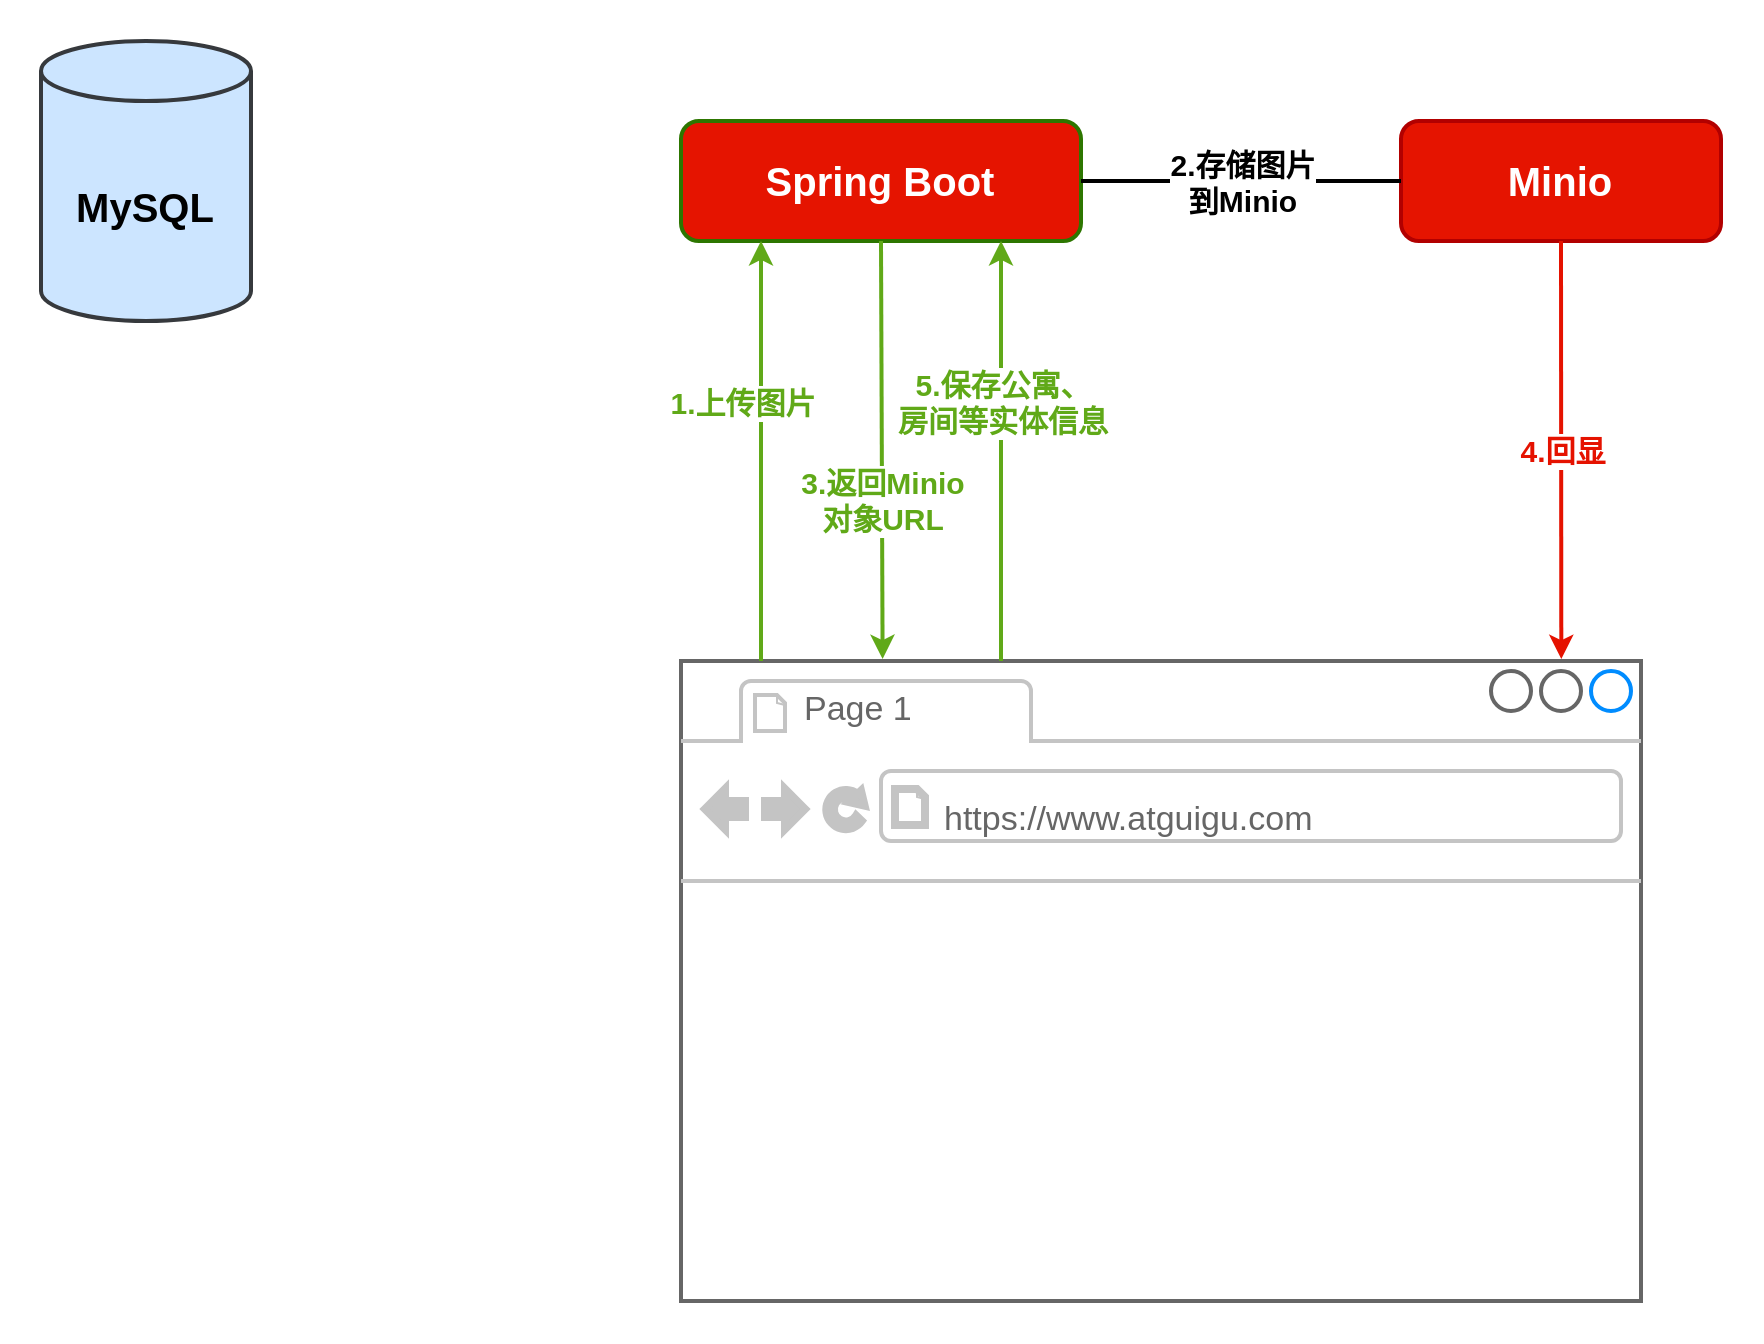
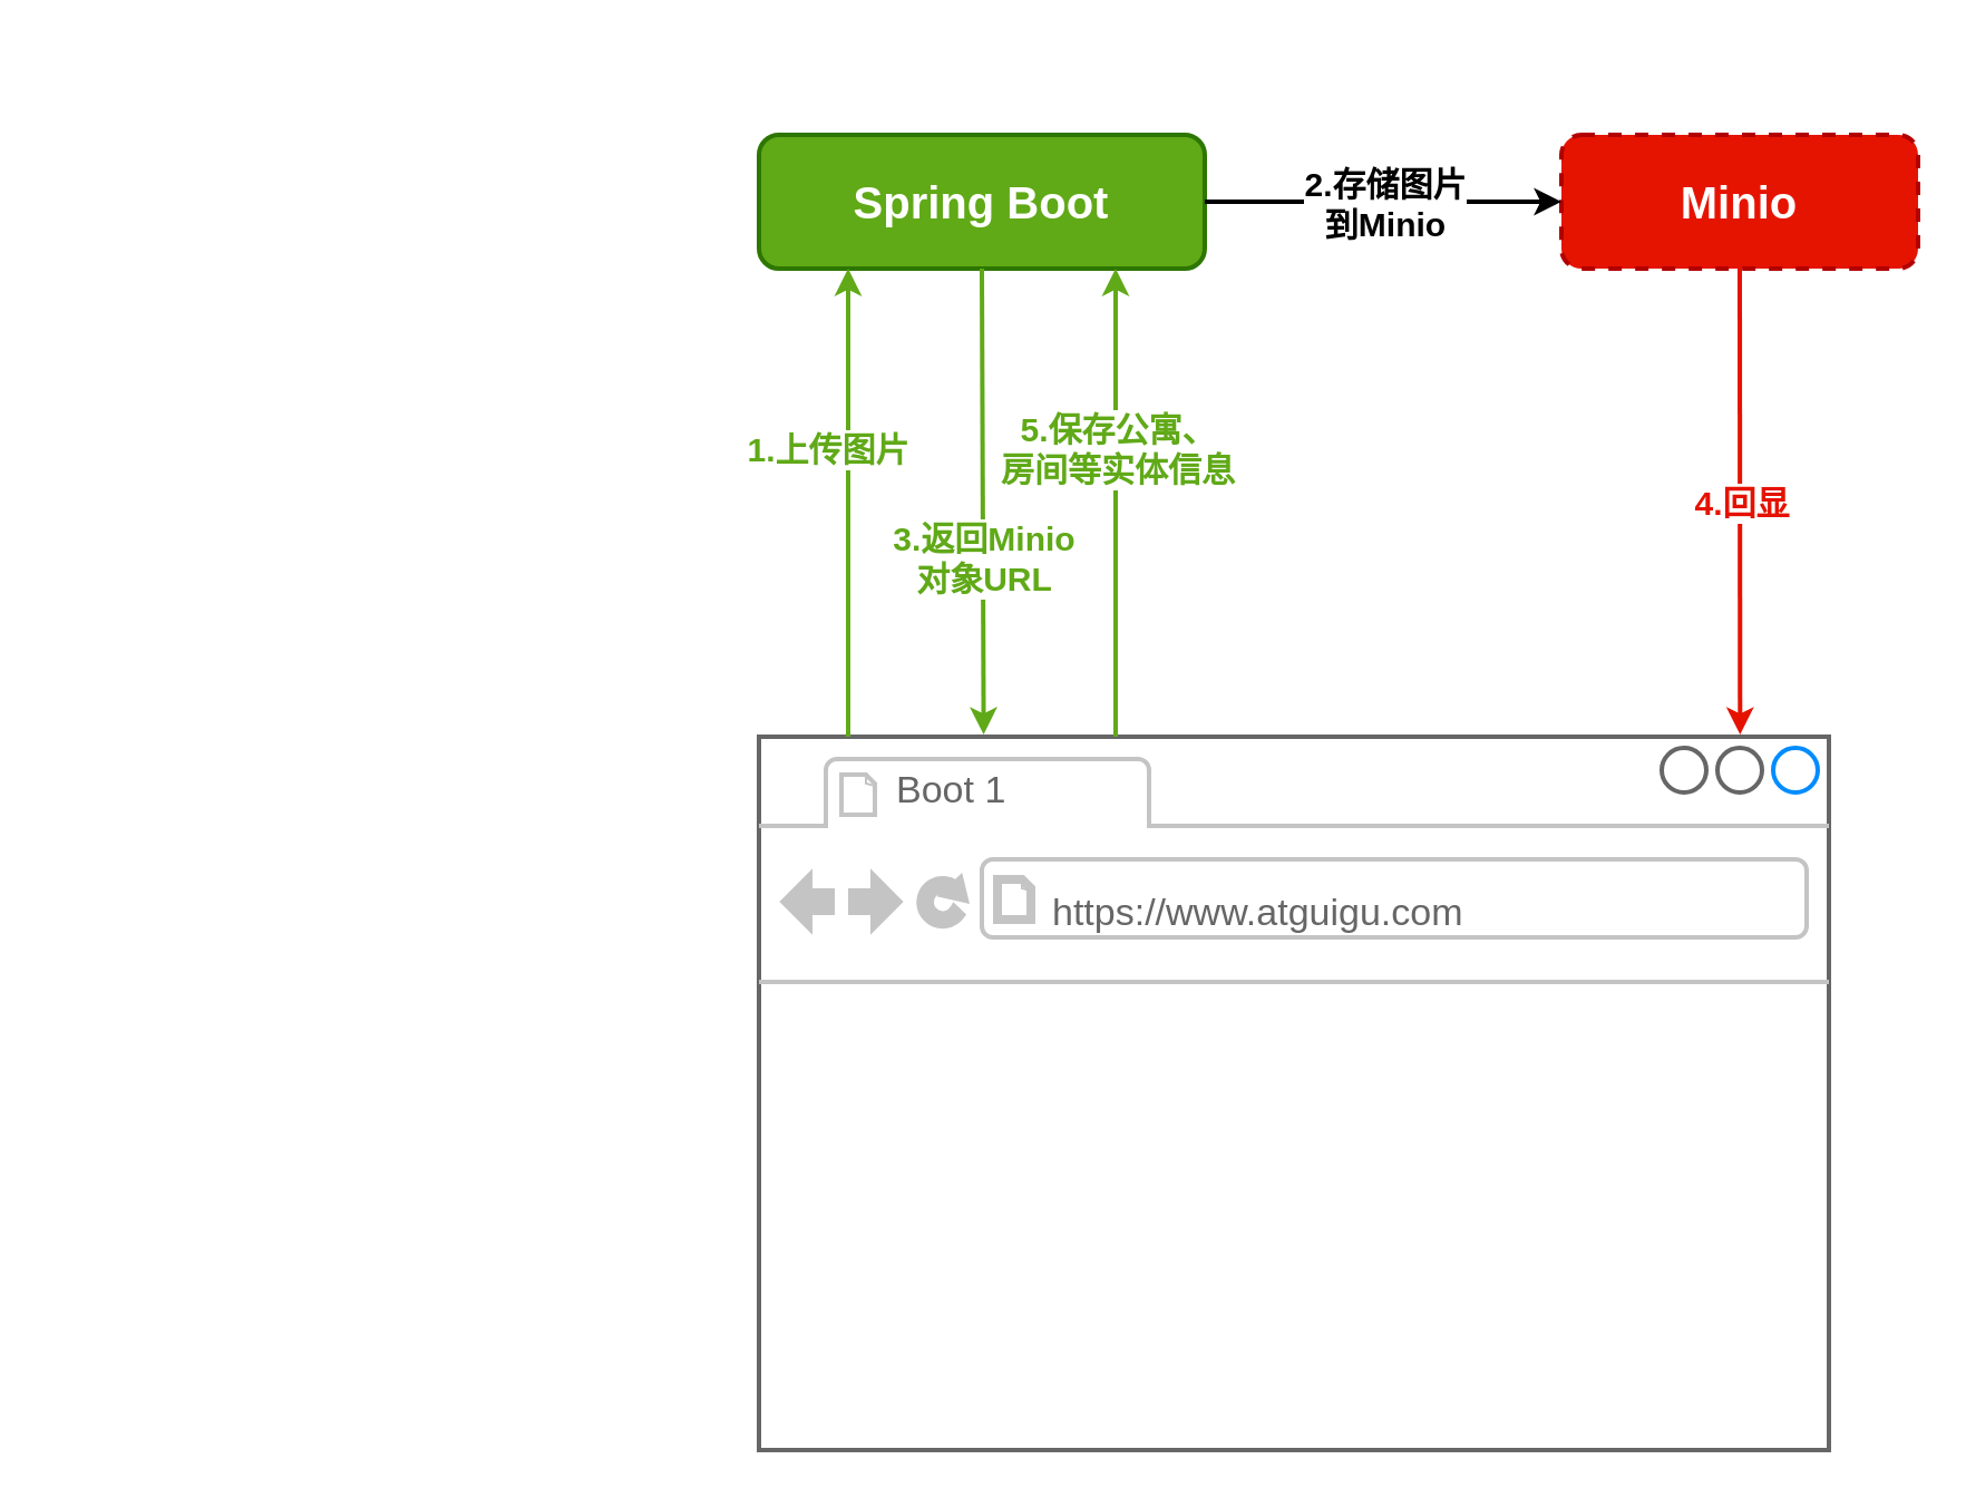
  <mxCell id="0" />
  <mxCell id="1" parent="0" />
  <mxCell id="2" value="" style="strokeWidth=2;shadow=0;dashed=0;align=center;html=1;shape=mxgraph.mockup.containers.browserWindow;rSize=0;strokeColor=#666666;strokeColor2=#008cff;strokeColor3=#c4c4c4;mainText=,;recursiveResize=0;" vertex="1" parent="1"><mxGeometry x="340" y="330" width="480" height="320" as="geometry" /></mxCell>
- <mxCell id="3" value="Page 1" style="strokeWidth=1;shadow=0;dashed=0;align=center;html=1;shape=mxgraph.mockup.containers.anchor;fontSize=17;fontColor=#666666;align=left;whiteSpace=wrap;" vertex="1" parent="2"><mxGeometry x="60" y="12" width="110" height="26" as="geometry" /></mxCell>
+ <mxCell id="3" value="Boot 1" style="strokeWidth=1;shadow=0;dashed=0;align=center;html=1;shape=mxgraph.mockup.containers.anchor;fontSize=17;fontColor=#666666;align=left;whiteSpace=wrap;" vertex="1" parent="2"><mxGeometry x="60" y="12" width="110" height="26" as="geometry" /></mxCell>
  <mxCell id="4" value="https://www.atguigu.com" style="strokeWidth=1;shadow=0;dashed=0;align=center;html=1;shape=mxgraph.mockup.containers.anchor;rSize=0;fontSize=17;fontColor=#666666;align=left;" vertex="1" parent="2"><mxGeometry x="130" y="60" width="250" height="40" as="geometry" /></mxCell>
- <mxCell id="5" value="Spring Boot" style="rounded=1;whiteSpace=wrap;html=1;fontSize=20;fontStyle=1;fillColor=#e51400;fontColor=#ffffff;strokeColor=#2D7600;strokeWidth=2;" vertex="1" parent="1"><mxGeometry x="340" y="60" width="200" height="60" as="geometry" /></mxCell>
- <mxCell id="6" value="Minio" style="rounded=1;whiteSpace=wrap;html=1;fontSize=20;fontStyle=1;fillColor=#e51400;fontColor=#ffffff;strokeColor=#B20000;strokeWidth=2;" vertex="1" parent="1"><mxGeometry x="700" y="60" width="160" height="60" as="geometry" /></mxCell>
+ <mxCell id="5" value="Spring Boot" style="rounded=1;whiteSpace=wrap;html=1;fontSize=20;fontStyle=1;fillColor=#60a917;fontColor=#ffffff;strokeColor=#2D7600;strokeWidth=2;" vertex="1" parent="1"><mxGeometry x="340" y="60" width="200" height="60" as="geometry" /></mxCell>
+ <mxCell id="6" value="Minio" style="rounded=1;whiteSpace=wrap;html=1;fontSize=20;fontStyle=1;fillColor=#e51400;fontColor=#ffffff;strokeColor=#B20000;strokeWidth=2;dashed=1;" vertex="1" parent="1"><mxGeometry x="700" y="60" width="160" height="60" as="geometry" /></mxCell>
  <mxCell id="7" value="" style="endArrow=classic;html=1;rounded=0;entryX=0.2;entryY=1;entryDx=0;entryDy=0;strokeWidth=2;strokeColor=#60a918;entryPerimeter=0;" edge="1" parent="1"><mxGeometry relative="1" as="geometry"><mxPoint x="380" y="330" as="sourcePoint" /><mxPoint x="380" y="120" as="targetPoint" /></mxGeometry></mxCell>
  <mxCell id="8" value="1.上传图片" style="edgeLabel;resizable=0;html=1;align=center;verticalAlign=middle;fontSize=15;fontStyle=1;fontColor=#60a918;" connectable="0" vertex="1" parent="7"><mxGeometry relative="1" as="geometry"><mxPoint x="-10" y="-25" as="offset" /></mxGeometry></mxCell>
  <mxCell id="9" value="" style="endArrow=classic;html=1;rounded=0;exitX=0.5;exitY=1;exitDx=0;exitDy=0;strokeWidth=2;fillColor=#e51400;strokeColor=#e51200;entryX=0.917;entryY=-0.003;entryDx=0;entryDy=0;entryPerimeter=0;" edge="1" parent="1" source="6" target="2"><mxGeometry relative="1" as="geometry"><mxPoint x="672" y="328" as="sourcePoint" /><mxPoint x="780" y="320" as="targetPoint" /></mxGeometry></mxCell>
  <mxCell id="10" value="4.回显" style="edgeLabel;resizable=0;html=1;align=center;verticalAlign=middle;fontSize=15;fontStyle=1;fontColor=#e51200;" connectable="0" vertex="1" parent="9"><mxGeometry relative="1" as="geometry" /></mxCell>
- <mxCell id="11" value="" style="endArrow=none;html=1;rounded=0;exitX=1;exitY=0.5;exitDx=0;exitDy=0;strokeWidth=2;entryX=0;entryY=0.5;entryDx=0;entryDy=0;" edge="1" parent="1" source="5" target="6"><mxGeometry relative="1" as="geometry"><mxPoint x="895" y="130" as="sourcePoint" /><mxPoint x="677" y="331" as="targetPoint" /></mxGeometry></mxCell>
+ <mxCell id="11" value="" style="endArrow=classic;html=1;rounded=0;exitX=1;exitY=0.5;exitDx=0;exitDy=0;strokeWidth=2;entryX=0;entryY=0.5;entryDx=0;entryDy=0;" edge="1" parent="1" source="5" target="6"><mxGeometry relative="1" as="geometry"><mxPoint x="895" y="130" as="sourcePoint" /><mxPoint x="677" y="331" as="targetPoint" /></mxGeometry></mxCell>
  <mxCell id="12" value="2.存储图片&lt;br&gt;到Minio" style="edgeLabel;resizable=0;html=1;align=center;verticalAlign=middle;fontSize=15;fontStyle=1" connectable="0" vertex="1" parent="11"><mxGeometry relative="1" as="geometry" /></mxCell>
  <mxCell id="13" value="" style="endArrow=classic;html=1;rounded=0;strokeWidth=2;strokeColor=#60a918;exitX=0.5;exitY=1;exitDx=0;exitDy=0;entryX=0.21;entryY=-0.003;entryDx=0;entryDy=0;entryPerimeter=0;" edge="1" parent="1" source="5" target="2"><mxGeometry relative="1" as="geometry"><mxPoint x="480" y="120" as="sourcePoint" /><mxPoint x="600" y="320" as="targetPoint" /></mxGeometry></mxCell>
  <mxCell id="14" value="3.返回Minio&lt;br&gt;对象URL" style="edgeLabel;resizable=0;html=1;align=center;verticalAlign=middle;fontSize=15;fontStyle=1;fontColor=#60a918;" connectable="0" vertex="1" parent="13"><mxGeometry relative="1" as="geometry"><mxPoint y="25" as="offset" /></mxGeometry></mxCell>
- <mxCell id="15" value="MySQL" style="shape=cylinder3;whiteSpace=wrap;html=1;boundedLbl=1;backgroundOutline=1;size=15;fontStyle=1;strokeWidth=2;fillColor=#cce5ff;strokeColor=#36393d;fontSize=20;" vertex="1" parent="1"><mxGeometry x="20" y="20" width="105" height="140" as="geometry" /></mxCell>
  <mxCell id="16" value="" style="endArrow=classic;html=1;rounded=0;entryX=0.2;entryY=1;entryDx=0;entryDy=0;strokeWidth=2;strokeColor=#60a918;entryPerimeter=0;" edge="1" parent="1"><mxGeometry relative="1" as="geometry"><mxPoint x="500" y="330" as="sourcePoint" /><mxPoint x="500" y="120" as="targetPoint" /></mxGeometry></mxCell>
  <mxCell id="17" value="5.保存公寓、&lt;br&gt;房间等实体信息" style="edgeLabel;resizable=0;html=1;align=center;verticalAlign=middle;fontSize=15;fontStyle=1;fontColor=#60a918;" connectable="0" vertex="1" parent="16"><mxGeometry relative="1" as="geometry"><mxPoint y="-25" as="offset" /></mxGeometry></mxCell>
